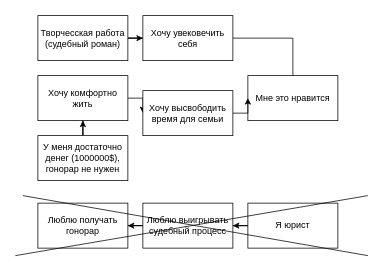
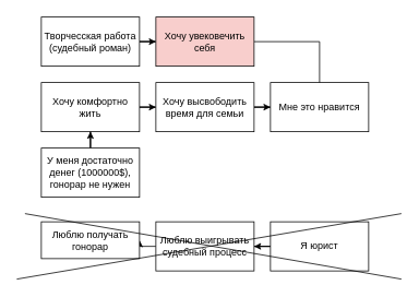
  <mxCell id="0" />
  <mxCell id="1" parent="0" />
  <mxCell id="2" value="Мне это нравится" style="whiteSpace=wrap;html=1;" parent="1" vertex="1"><mxGeometry x="330" y="100" width="120" height="60" as="geometry" /></mxCell>
  <mxCell id="3" style="edgeStyle=orthogonalEdgeStyle;rounded=0;orthogonalLoop=1;jettySize=auto;html=1;" parent="1" source="4" target="6" edge="1"><mxGeometry relative="1" as="geometry" /></mxCell>
  <mxCell id="4" value="Я юрист" style="whiteSpace=wrap;html=1;" parent="1" vertex="1"><mxGeometry x="330" y="270" width="120" height="60" as="geometry" /></mxCell>
  <mxCell id="5" style="edgeStyle=orthogonalEdgeStyle;rounded=0;orthogonalLoop=1;jettySize=auto;html=1;" parent="1" source="6" target="7" edge="1"><mxGeometry relative="1" as="geometry" /></mxCell>
  <mxCell id="6" value="Люблю выигрывать судебный процесс" style="whiteSpace=wrap;html=1;" parent="1" vertex="1"><mxGeometry x="190" y="270" width="120" height="60" as="geometry" /></mxCell>
- <mxCell id="7" value="Люблю получать гонорар" style="whiteSpace=wrap;html=1;" parent="1" vertex="1"><mxGeometry x="50" y="270" width="120" height="60" as="geometry" /></mxCell>
+ <mxCell id="7" value="Люблю получать гонорар" style="whiteSpace=wrap;html=1;" parent="1" vertex="1"><mxGeometry x="50" y="270" width="120" height="45" as="geometry" /></mxCell>
  <mxCell id="8" style="edgeStyle=orthogonalEdgeStyle;rounded=0;orthogonalLoop=1;jettySize=auto;html=1;" parent="1" source="9" target="11" edge="1"><mxGeometry relative="1" as="geometry" /></mxCell>
  <mxCell id="9" value="Хочу комфортно жить" style="whiteSpace=wrap;html=1;" parent="1" vertex="1"><mxGeometry x="50" y="100" width="120" height="60" as="geometry" /></mxCell>
  <mxCell id="10" style="edgeStyle=orthogonalEdgeStyle;rounded=0;orthogonalLoop=1;jettySize=auto;html=1;" parent="1" source="11" target="2" edge="1"><mxGeometry relative="1" as="geometry" /></mxCell>
- <mxCell id="11" value="Хочу высвободить время для семьи" style="whiteSpace=wrap;html=1;" parent="1" vertex="1"><mxGeometry x="190" y="120" width="120" height="60" as="geometry" /></mxCell>
+ <mxCell id="11" value="Хочу высвободить время для семьи" style="whiteSpace=wrap;html=1;" parent="1" vertex="1"><mxGeometry x="190" y="100" width="120" height="60" as="geometry" /></mxCell>
  <mxCell id="12" style="edgeStyle=orthogonalEdgeStyle;rounded=0;orthogonalLoop=1;jettySize=auto;html=1;" edge="1" parent="1" source="13" target="9"><mxGeometry relative="1" as="geometry" /></mxCell>
  <mxCell id="13" value="У меня достаточно денег (1000000$), гонорар не нужен" style="whiteSpace=wrap;html=1;" parent="1" vertex="1"><mxGeometry x="50" y="180" width="120" height="60" as="geometry" /></mxCell>
  <mxCell id="14" value="" style="endArrow=none;html=1;rounded=0;" parent="1" edge="1"><mxGeometry width="50" height="50" relative="1" as="geometry"><mxPoint x="20" y="340" as="sourcePoint" /><mxPoint x="490" y="260" as="targetPoint" /></mxGeometry></mxCell>
  <mxCell id="15" value="" style="endArrow=none;html=1;rounded=0;" parent="1" edge="1"><mxGeometry width="50" height="50" relative="1" as="geometry"><mxPoint x="30" y="260" as="sourcePoint" /><mxPoint x="490" y="340" as="targetPoint" /></mxGeometry></mxCell>
  <mxCell id="16" style="edgeStyle=orthogonalEdgeStyle;rounded=0;orthogonalLoop=1;jettySize=auto;html=1;" edge="1" parent="1" source="17" target="19"><mxGeometry relative="1" as="geometry" /></mxCell>
  <mxCell id="17" value="Творчесская работа (судебный роман)" style="whiteSpace=wrap;html=1;" vertex="1" parent="1"><mxGeometry x="50" y="20" width="120" height="60" as="geometry" /></mxCell>
  <mxCell id="18" style="edgeStyle=orthogonalEdgeStyle;rounded=0;orthogonalLoop=1;jettySize=auto;html=1;endArrow=none;" edge="1" parent="1" source="19" target="2"><mxGeometry relative="1" as="geometry" /></mxCell>
- <mxCell id="19" value="Хочу увековечить себя" style="whiteSpace=wrap;html=1;" vertex="1" parent="1"><mxGeometry x="190" y="20" width="120" height="60" as="geometry" /></mxCell>
+ <mxCell id="19" value="Хочу увековечить себя" style="whiteSpace=wrap;html=1;fillColor=#f8cecc;" vertex="1" parent="1"><mxGeometry x="190" y="20" width="120" height="60" as="geometry" /></mxCell>
